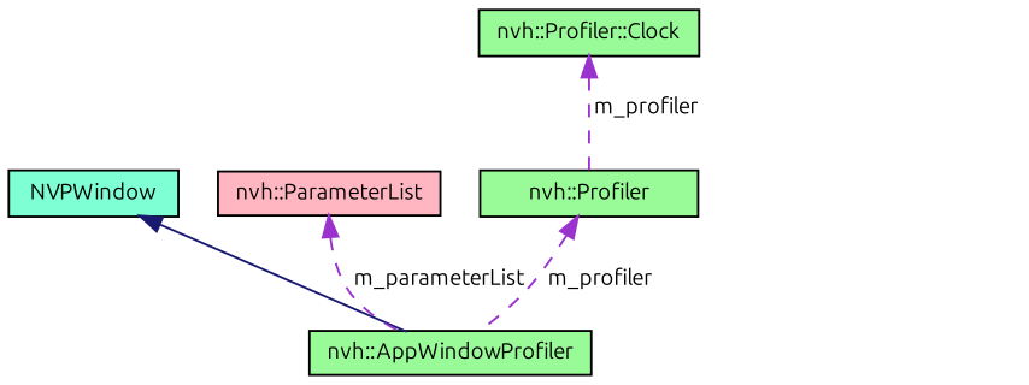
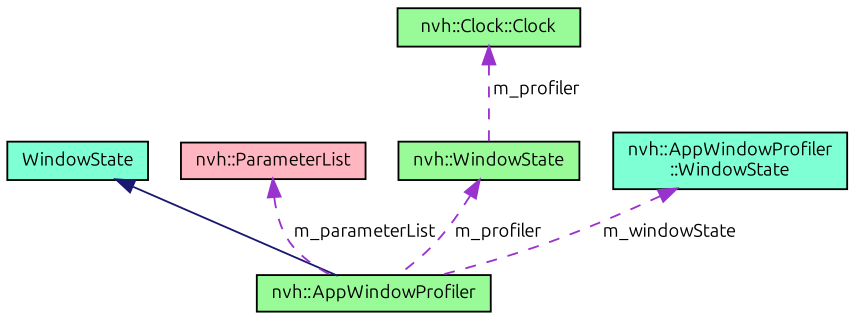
  digraph {
    fontname=Ubuntu
    node [color=black fillcolor=palegreen fontname=Ubuntu fontsize=10 shape=record style=filled]
    edge [color=darkorchid3 dir=back fontname=Ubuntu fontsize=10 labelfontname=Helvetica labelfontsize=10 style=dashed]
    n1 [fontcolor=black height=0.2 label="nvh::AppWindowProfiler" width=0.4]
-   n2 [fillcolor=aquamarine height=0.2 label=NVPWindow width=0.4]
+   n2 [fillcolor=aquamarine height=0.2 label=WindowState width=0.4]
    n3 [fillcolor=lightpink height=0.2 label="nvh::ParameterList" width=0.4]
-   n4 [height=0.2 label="nvh::Profiler" width=0.4]
-   n5 [height=0.2 label="nvh::Profiler::Clock" width=0.4]
+   n4 [height=0.2 label="nvh::WindowState" width=0.4]
+   n5 [height=0.2 label="nvh::Clock::Clock" width=0.4]
+   n6 [fillcolor=aquamarine height=0.2 label="nvh::AppWindowProfiler\l::WindowState" width=0.4]
    n2 -> n1 [color=midnightblue style=solid]
    n3 -> n1 [label=" m_parameterList"]
    n4 -> n1 [label=" m_profiler"]
    n5 -> n4 [label=" m_profiler"]
+   n6 -> n1 [label=" m_windowState"]
  }
